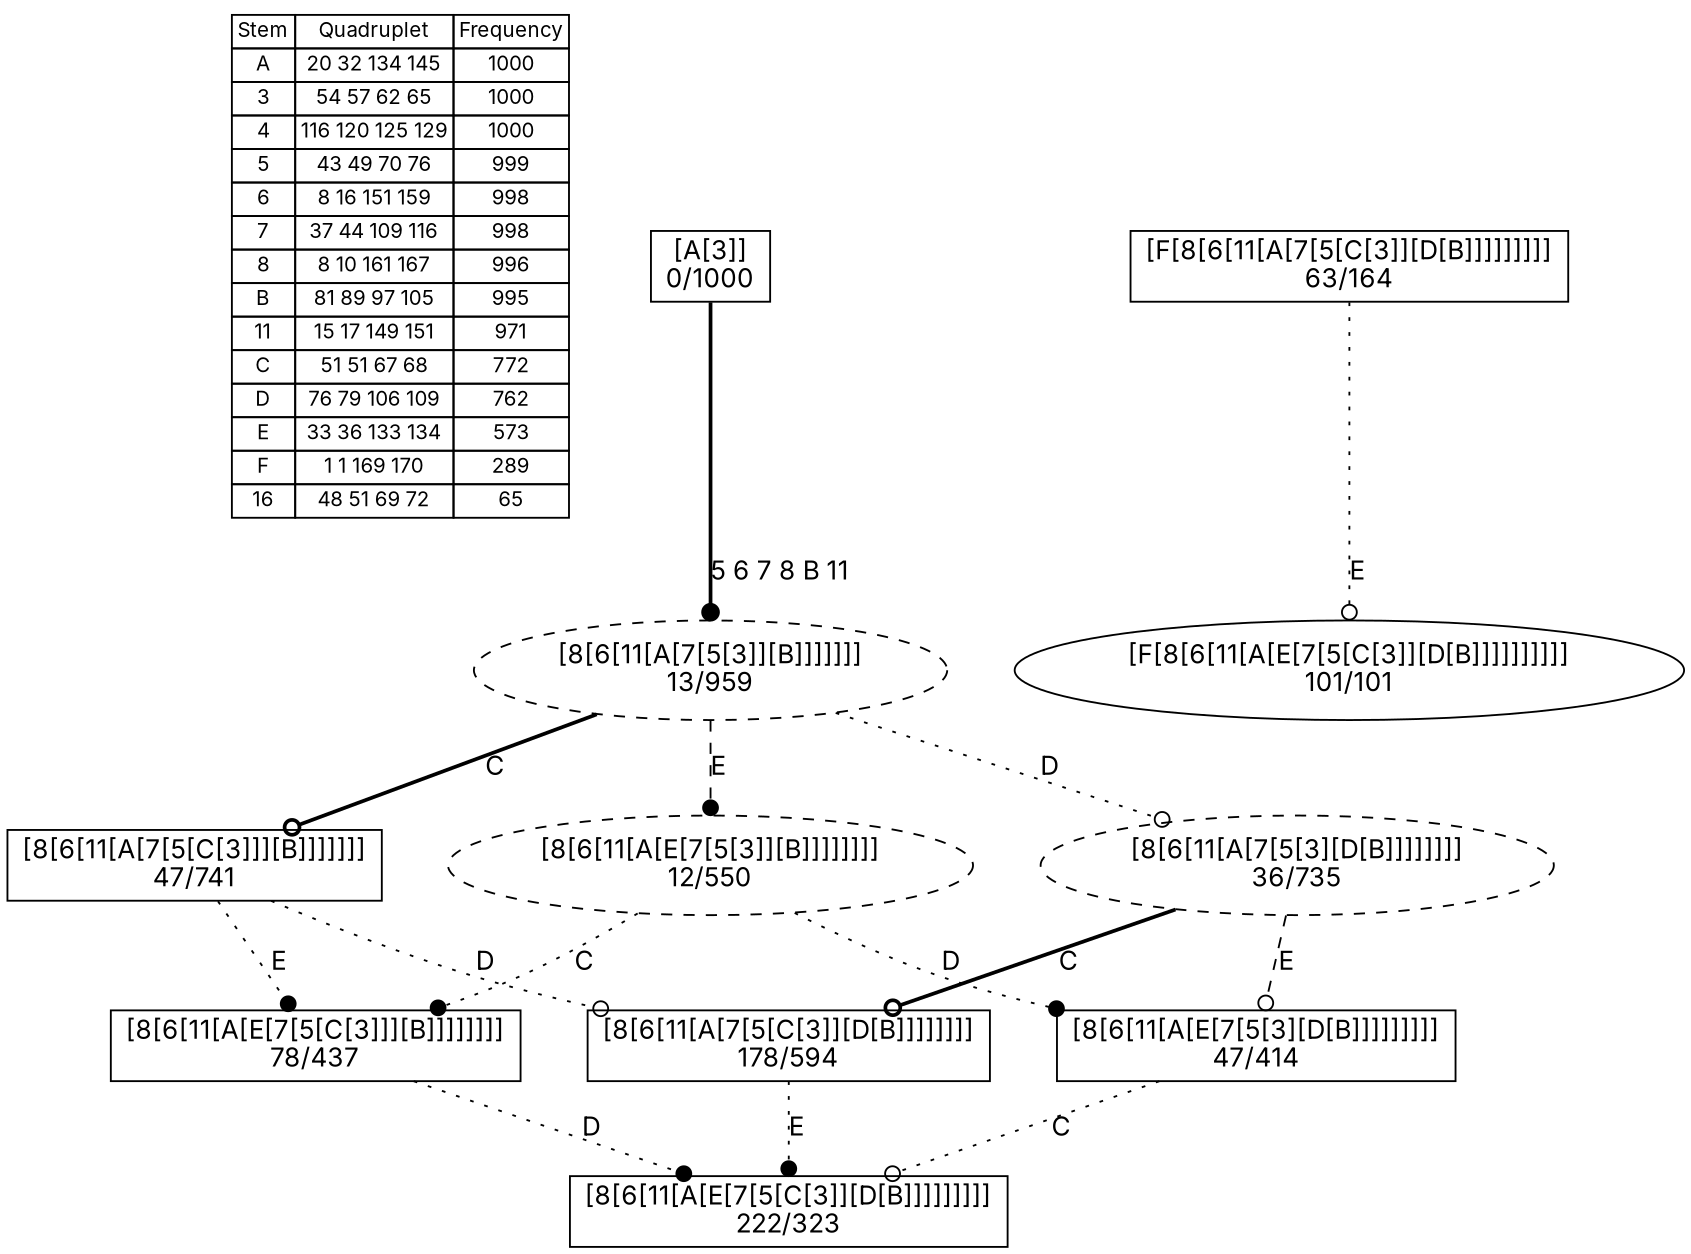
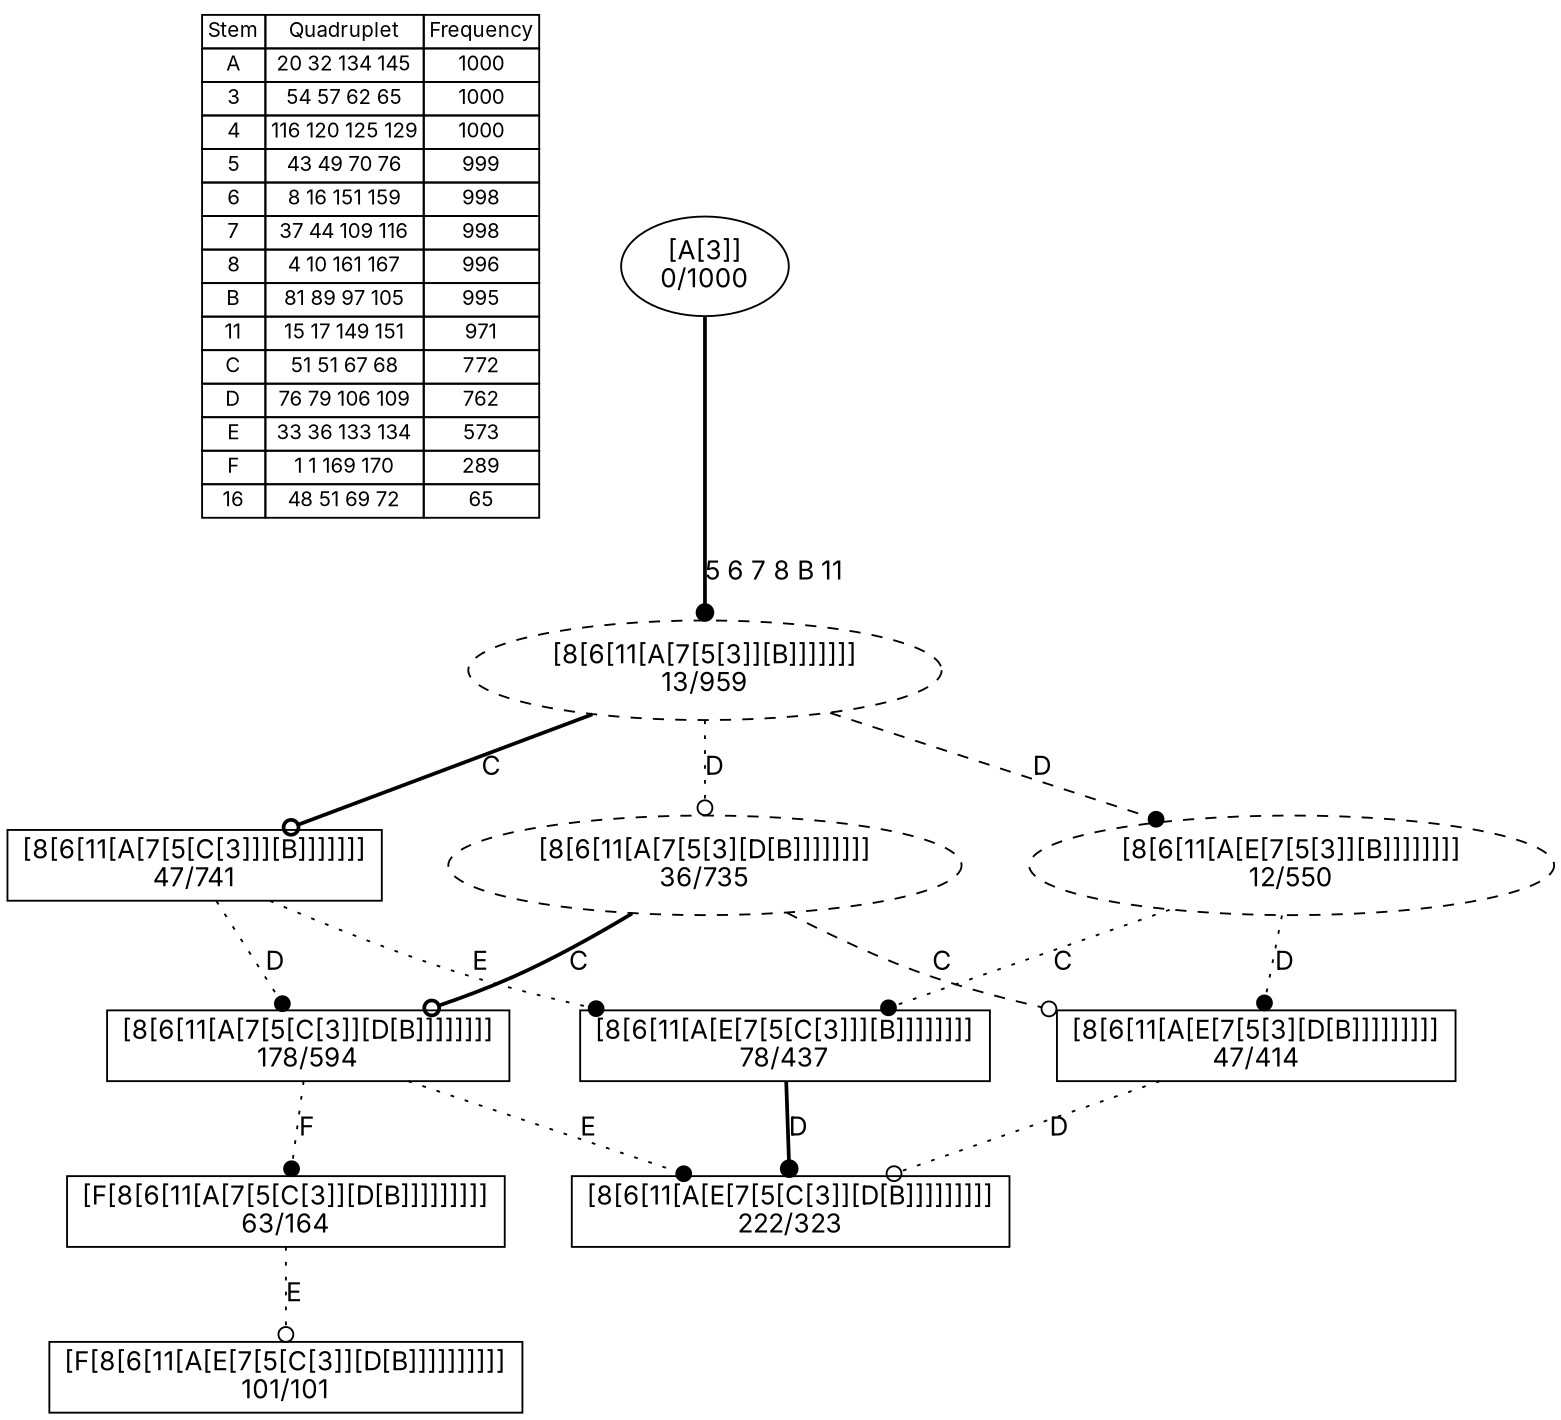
  digraph {
    fontname=Inter
    nodesep=0.5
    node [fontname=Inter shape=box]
    edge [arrowhead=dot fontname=Inter style=dotted]
-   n1 [fontsize=11 label=< <table border="0" cellborder="1" cellspacing="0"><tr><td>Stem</td><td>Quadruplet</td><td>Frequency</td></tr> <tr><td>A</td><td>20 32 134 145</td><td>1000</td></tr> <tr><td>3</td><td>54 57 62 65</td><td>1000</td></tr> <tr><td>4</td><td>116 120 125 129</td><td>1000</td></tr> <tr><td>5</td><td>43 49 70 76</td><td>999</td></tr> <tr><td>6</td><td>8 16 151 159</td><td>998</td></tr> <tr><td>7</td><td>37 44 109 116</td><td>998</td></tr> <tr><td>8</td><td>8 10 161 167</td><td>996</td></tr> <tr><td>B</td><td>81 89 97 105</td><td>995</td></tr> <tr><td>11</td><td>15 17 149 151</td><td>971</td></tr> <tr><td>C</td><td>51 51 67 68</td><td>772</td></tr> <tr><td>D</td><td>76 79 106 109</td><td>762</td></tr> <tr><td>E</td><td>33 36 133 134</td><td>573</td></tr> <tr><td>F</td><td>1 1 169 170</td><td>289</td></tr> <tr><td>16</td><td>48 51 69 72</td><td>65</td></tr> </table>> shape=plaintext]
+   n1 [fontsize=11 label=< <table border="0" cellborder="1" cellspacing="0"><tr><td>Stem</td><td>Quadruplet</td><td>Frequency</td></tr> <tr><td>A</td><td>20 32 134 145</td><td>1000</td></tr> <tr><td>3</td><td>54 57 62 65</td><td>1000</td></tr> <tr><td>4</td><td>116 120 125 129</td><td>1000</td></tr> <tr><td>5</td><td>43 49 70 76</td><td>999</td></tr> <tr><td>6</td><td>8 16 151 159</td><td>998</td></tr> <tr><td>7</td><td>37 44 109 116</td><td>998</td></tr> <tr><td>8</td><td>4 10 161 167</td><td>996</td></tr> <tr><td>B</td><td>81 89 97 105</td><td>995</td></tr> <tr><td>11</td><td>15 17 149 151</td><td>971</td></tr> <tr><td>C</td><td>51 51 67 68</td><td>772</td></tr> <tr><td>D</td><td>76 79 106 109</td><td>762</td></tr> <tr><td>E</td><td>33 36 133 134</td><td>573</td></tr> <tr><td>F</td><td>1 1 169 170</td><td>289</td></tr> <tr><td>16</td><td>48 51 69 72</td><td>65</td></tr> </table>> shape=plaintext]
    n2 [label="[8[6[11[A[E[7[5[C[3]][D[B]]]]]]]]]\n222/323"]
-   n3 [label="[F[8[6[11[A[E[7[5[C[3]][D[B]]]]]]]]]]\n101/101" shape=ellipse]
+   n3 [label="[F[8[6[11[A[E[7[5[C[3]][D[B]]]]]]]]]]\n101/101"]
    n4 [label="[8[6[11[A[7[5[C[3]][D[B]]]]]]]]\n178/594"]
    n5 [label="[F[8[6[11[A[7[5[C[3]][D[B]]]]]]]]]\n63/164"]
    n6 [label="[8[6[11[A[E[7[5[C[3]]][B]]]]]]]]\n78/437"]
    n7 [label="[8[6[11[A[7[5[C[3]]][B]]]]]]]\n47/741"]
    n8 [label="[8[6[11[A[E[7[5[3][D[B]]]]]]]]]\n47/414"]
    n9 [label="[8[6[11[A[7[5[3][D[B]]]]]]]]\n36/735" style=dashed shape=""]
    n10 [label="[8[6[11[A[E[7[5[3]][B]]]]]]]]\n12/550" style=dashed shape=""]
    n11 [label="[8[6[11[A[7[5[3]][B]]]]]]]\n13/959" style=dashed shape=""]
-   n12 [label="[A[3]]\n0/1000"]
+   n12 [label="[A[3]]\n0/1000" shape=""]
    n4 -> n2 [label="E "]
+   n4 -> n5 [label="F "]
    n5 -> n3 [arrowhead=odot label="E "]
-   n6 -> n2 [label="D "]
-   n7 -> n4 [arrowhead=odot label="D "]
+   n6 -> n2 [label="D " style=bold]
+   n7 -> n4 [label="D "]
    n7 -> n6 [label="E "]
-   n8 -> n2 [arrowhead=odot label="C "]
+   n8 -> n2 [arrowhead=odot label="D "]
    n9 -> n4 [arrowhead=odot label="C " style=bold]
-   n9 -> n8 [arrowhead=odot label="E " style=dashed]
+   n9 -> n8 [arrowhead=odot label="C " style=dashed]
    n10 -> n6 [label="C "]
    n10 -> n8 [label="D "]
    n11 -> n7 [arrowhead=odot label="C " style=bold]
    n11 -> n9 [arrowhead=odot label="D "]
-   n11 -> n10 [label="E " style=dashed]
+   n11 -> n10 [label="D " style=dashed]
    n12 -> n11 [label="5 6 7 8 B 11 " style=bold]
  }
